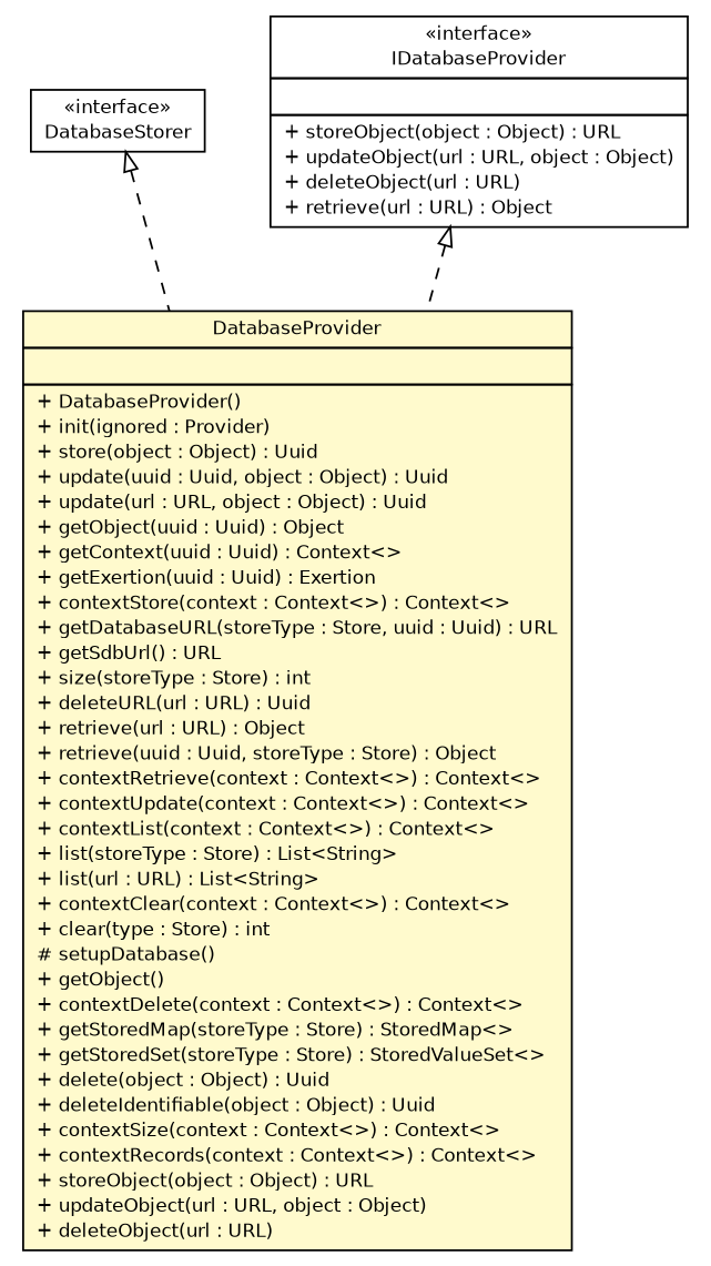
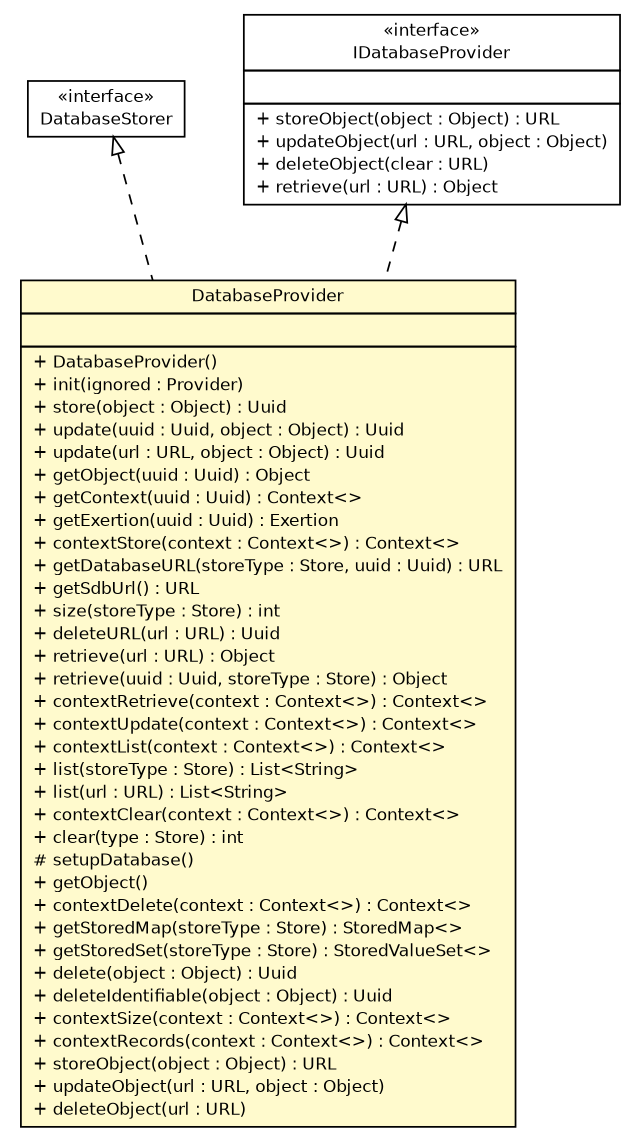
  digraph {
    nodesep=0.25
    ranksep=0.5
    node [fontcolor=black fontname=Helvetica fontsize=10.0 shape=plaintext]
    edge [arrowtail=empty dir=back fontname=Helvetica fontsize=10 headport=p labelfontname=Helvetica labelfontsize=10 style=dashed tailport=p]
    n1 [label=<<table title="sorcer.service.DatabaseStorer" border="0" cellborder="1" cellspacing="0" cellpadding="2" port="p" href="../../../service/DatabaseStorer.html"> 		<tr><td><table border="0" cellspacing="0" cellpadding="1"> <tr><td align="center" balign="center"> &#171;interface&#187; </td></tr> <tr><td align="center" balign="center"> DatabaseStorer </td></tr> 		</table></td></tr> 		</table>>]
    n2 [label=<<table title="sorcer.core.provider.dbp.DatabaseProvider" border="0" cellborder="1" cellspacing="0" cellpadding="2" port="p" bgcolor="lemonChiffon" href="./DatabaseProvider.html"> 		<tr><td><table border="0" cellspacing="0" cellpadding="1"> <tr><td align="center" balign="center"> DatabaseProvider </td></tr> 		</table></td></tr> 		<tr><td><table border="0" cellspacing="0" cellpadding="1"> <tr><td align="left" balign="left">  </td></tr> 		</table></td></tr> 		<tr><td><table border="0" cellspacing="0" cellpadding="1"> <tr><td align="left" balign="left"> + DatabaseProvider() </td></tr> <tr><td align="left" balign="left"> + init(ignored : Provider) </td></tr> <tr><td align="left" balign="left"> + store(object : Object) : Uuid </td></tr> <tr><td align="left" balign="left"> + update(uuid : Uuid, object : Object) : Uuid </td></tr> <tr><td align="left" balign="left"> + update(url : URL, object : Object) : Uuid </td></tr> <tr><td align="left" balign="left"> + getObject(uuid : Uuid) : Object </td></tr> <tr><td align="left" balign="left"> + getContext(uuid : Uuid) : Context&lt;&gt; </td></tr> <tr><td align="left" balign="left"> + getExertion(uuid : Uuid) : Exertion </td></tr> <tr><td align="left" balign="left"> + contextStore(context : Context&lt;&gt;) : Context&lt;&gt; </td></tr> <tr><td align="left" balign="left"> + getDatabaseURL(storeType : Store, uuid : Uuid) : URL </td></tr> <tr><td align="left" balign="left"> + getSdbUrl() : URL </td></tr> <tr><td align="left" balign="left"> + size(storeType : Store) : int </td></tr> <tr><td align="left" balign="left"> + deleteURL(url : URL) : Uuid </td></tr> <tr><td align="left" balign="left"> + retrieve(url : URL) : Object </td></tr> <tr><td align="left" balign="left"> + retrieve(uuid : Uuid, storeType : Store) : Object </td></tr> <tr><td align="left" balign="left"> + contextRetrieve(context : Context&lt;&gt;) : Context&lt;&gt; </td></tr> <tr><td align="left" balign="left"> + contextUpdate(context : Context&lt;&gt;) : Context&lt;&gt; </td></tr> <tr><td align="left" balign="left"> + contextList(context : Context&lt;&gt;) : Context&lt;&gt; </td></tr> <tr><td align="left" balign="left"> + list(storeType : Store) : List&lt;String&gt; </td></tr> <tr><td align="left" balign="left"> + list(url : URL) : List&lt;String&gt; </td></tr> <tr><td align="left" balign="left"> + contextClear(context : Context&lt;&gt;) : Context&lt;&gt; </td></tr> <tr><td align="left" balign="left"> + clear(type : Store) : int </td></tr> <tr><td align="left" balign="left"> # setupDatabase() </td></tr> <tr><td align="left" balign="left"> + getObject() </td></tr> <tr><td align="left" balign="left"> + contextDelete(context : Context&lt;&gt;) : Context&lt;&gt; </td></tr> <tr><td align="left" balign="left"> + getStoredMap(storeType : Store) : StoredMap&lt;&gt; </td></tr> <tr><td align="left" balign="left"> + getStoredSet(storeType : Store) : StoredValueSet&lt;&gt; </td></tr> <tr><td align="left" balign="left"> + delete(object : Object) : Uuid </td></tr> <tr><td align="left" balign="left"> + deleteIdentifiable(object : Object) : Uuid </td></tr> <tr><td align="left" balign="left"> + contextSize(context : Context&lt;&gt;) : Context&lt;&gt; </td></tr> <tr><td align="left" balign="left"> + contextRecords(context : Context&lt;&gt;) : Context&lt;&gt; </td></tr> <tr><td align="left" balign="left"> + storeObject(object : Object) : URL </td></tr> <tr><td align="left" balign="left"> + updateObject(url : URL, object : Object) </td></tr> <tr><td align="left" balign="left"> + deleteObject(url : URL) </td></tr> 		</table></td></tr> 		</table>>]
-   n3 [label=<<table title="sorcer.core.provider.dbp.IDatabaseProvider" border="0" cellborder="1" cellspacing="0" cellpadding="2" port="p" href="./IDatabaseProvider.html"> 		<tr><td><table border="0" cellspacing="0" cellpadding="1"> <tr><td align="center" balign="center"> &#171;interface&#187; </td></tr> <tr><td align="center" balign="center"> IDatabaseProvider </td></tr> 		</table></td></tr> 		<tr><td><table border="0" cellspacing="0" cellpadding="1"> <tr><td align="left" balign="left">  </td></tr> 		</table></td></tr> 		<tr><td><table border="0" cellspacing="0" cellpadding="1"> <tr><td align="left" balign="left"> + storeObject(object : Object) : URL </td></tr> <tr><td align="left" balign="left"> + updateObject(url : URL, object : Object) </td></tr> <tr><td align="left" balign="left"> + deleteObject(url : URL) </td></tr> <tr><td align="left" balign="left"> + retrieve(url : URL) : Object </td></tr> 		</table></td></tr> 		</table>>]
+   n3 [label=<<table title="sorcer.core.provider.dbp.IDatabaseProvider" border="0" cellborder="1" cellspacing="0" cellpadding="2" port="p" href="./IDatabaseProvider.html"> 		<tr><td><table border="0" cellspacing="0" cellpadding="1"> <tr><td align="center" balign="center"> &#171;interface&#187; </td></tr> <tr><td align="center" balign="center"> IDatabaseProvider </td></tr> 		</table></td></tr> 		<tr><td><table border="0" cellspacing="0" cellpadding="1"> <tr><td align="left" balign="left">  </td></tr> 		</table></td></tr> 		<tr><td><table border="0" cellspacing="0" cellpadding="1"> <tr><td align="left" balign="left"> + storeObject(object : Object) : URL </td></tr> <tr><td align="left" balign="left"> + updateObject(url : URL, object : Object) </td></tr> <tr><td align="left" balign="left"> + deleteObject(clear : URL) </td></tr> <tr><td align="left" balign="left"> + retrieve(url : URL) : Object </td></tr> 		</table></td></tr> 		</table>>]
    n1 -> n2
    n3 -> n2
  }
